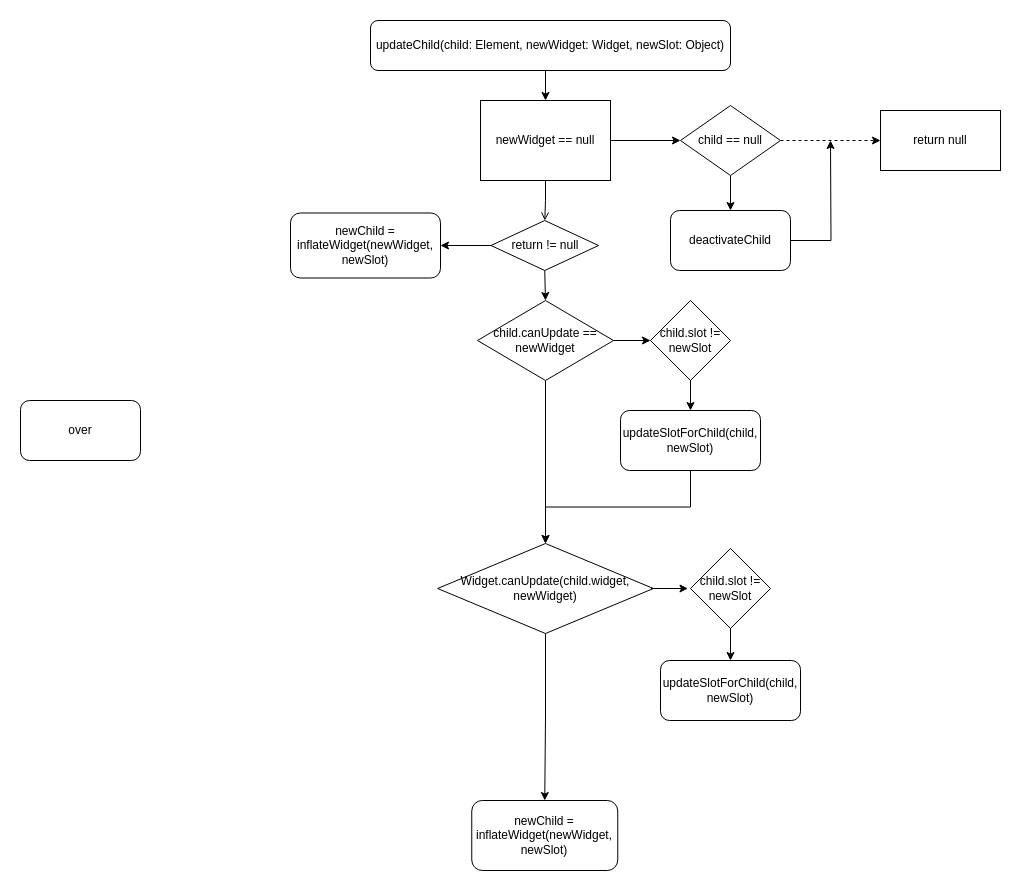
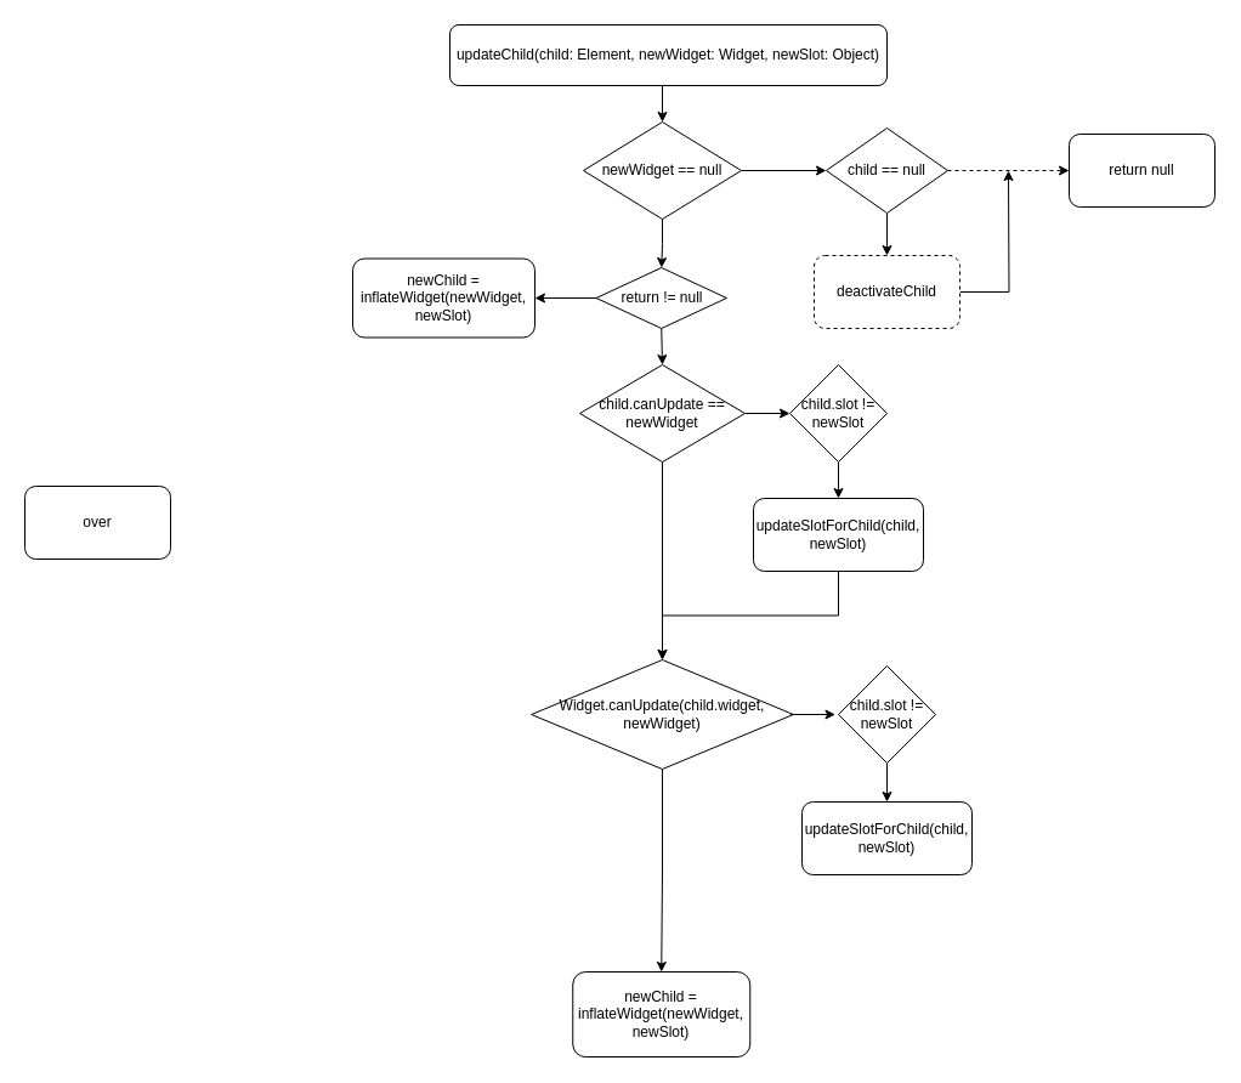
  <mxCell id="0" />
  <mxCell id="1" parent="0" />
  <mxCell id="2" style="edgeStyle=orthogonalEdgeStyle;rounded=0;orthogonalLoop=1;jettySize=auto;html=1;exitX=0.5;exitY=1;exitDx=0;exitDy=0;entryX=0.5;entryY=0;entryDx=0;entryDy=0;" edge="1" parent="1" source="3" target="6"><mxGeometry relative="1" as="geometry" /></mxCell>
  <mxCell id="3" value="updateChild(child: Element, newWidget: Widget, newSlot: Object)" style="rounded=1;whiteSpace=wrap;html=1;" vertex="1" parent="1"><mxGeometry x="370" y="20" width="360" height="50" as="geometry" /></mxCell>
  <mxCell id="4" style="edgeStyle=orthogonalEdgeStyle;rounded=0;orthogonalLoop=1;jettySize=auto;html=1;exitX=1;exitY=0.5;exitDx=0;exitDy=0;entryX=0;entryY=0.5;entryDx=0;entryDy=0;" edge="1" parent="1" source="6" target="9"><mxGeometry relative="1" as="geometry" /></mxCell>
- <mxCell id="5" style="edgeStyle=orthogonalEdgeStyle;rounded=0;orthogonalLoop=1;jettySize=auto;html=1;exitX=0.5;exitY=1;exitDx=0;exitDy=0;endArrow=open;" edge="1" parent="1" source="6" target="15"><mxGeometry relative="1" as="geometry" /></mxCell>
- <mxCell id="6" value="newWidget == null" style="whiteSpace=wrap;html=1;rounded=0;" vertex="1" parent="1"><mxGeometry x="480" y="100" width="130" height="80" as="geometry" /></mxCell>
+ <mxCell id="5" style="edgeStyle=orthogonalEdgeStyle;rounded=0;orthogonalLoop=1;jettySize=auto;html=1;exitX=0.5;exitY=1;exitDx=0;exitDy=0;" edge="1" parent="1" source="6" target="15"><mxGeometry relative="1" as="geometry" /></mxCell>
+ <mxCell id="6" value="newWidget == null" style="rhombus;whiteSpace=wrap;html=1;" vertex="1" parent="1"><mxGeometry x="480" y="100" width="130" height="80" as="geometry" /></mxCell>
  <mxCell id="7" style="edgeStyle=orthogonalEdgeStyle;rounded=0;orthogonalLoop=1;jettySize=auto;html=1;exitX=0.5;exitY=1;exitDx=0;exitDy=0;entryX=0.5;entryY=0;entryDx=0;entryDy=0;" edge="1" parent="1" source="9" target="11"><mxGeometry relative="1" as="geometry" /></mxCell>
  <mxCell id="8" style="edgeStyle=orthogonalEdgeStyle;rounded=0;orthogonalLoop=1;jettySize=auto;html=1;exitX=1;exitY=0.5;exitDx=0;exitDy=0;entryX=0;entryY=0.5;entryDx=0;entryDy=0;dashed=1;" edge="1" parent="1" source="9" target="12"><mxGeometry relative="1" as="geometry" /></mxCell>
  <mxCell id="9" value="child == null" style="rhombus;whiteSpace=wrap;html=1;" vertex="1" parent="1"><mxGeometry x="680" y="105" width="100" height="70" as="geometry" /></mxCell>
  <mxCell id="10" style="edgeStyle=orthogonalEdgeStyle;rounded=0;orthogonalLoop=1;jettySize=auto;html=1;exitX=1;exitY=0.5;exitDx=0;exitDy=0;" edge="1" parent="1" source="11"><mxGeometry relative="1" as="geometry"><mxPoint x="830" y="140" as="targetPoint" /></mxGeometry></mxCell>
- <mxCell id="11" value="deactivateChild" style="rounded=1;whiteSpace=wrap;html=1;" vertex="1" parent="1"><mxGeometry x="670" y="210" width="120" height="60" as="geometry" /></mxCell>
- <mxCell id="12" value="return null" style="whiteSpace=wrap;html=1;rounded=0;" vertex="1" parent="1"><mxGeometry x="880" y="110" width="120" height="60" as="geometry" /></mxCell>
+ <mxCell id="11" value="deactivateChild" style="rounded=1;whiteSpace=wrap;html=1;dashed=1;" vertex="1" parent="1"><mxGeometry x="670" y="210" width="120" height="60" as="geometry" /></mxCell>
+ <mxCell id="12" value="return null" style="rounded=1;whiteSpace=wrap;html=1;" vertex="1" parent="1"><mxGeometry x="880" y="110" width="120" height="60" as="geometry" /></mxCell>
  <mxCell id="13" style="edgeStyle=orthogonalEdgeStyle;rounded=0;orthogonalLoop=1;jettySize=auto;html=1;exitX=0;exitY=0.5;exitDx=0;exitDy=0;entryX=1;entryY=0.5;entryDx=0;entryDy=0;" edge="1" parent="1" source="15" target="16"><mxGeometry relative="1" as="geometry" /></mxCell>
  <mxCell id="14" style="edgeStyle=orthogonalEdgeStyle;rounded=0;orthogonalLoop=1;jettySize=auto;html=1;exitX=0.5;exitY=1;exitDx=0;exitDy=0;entryX=0.5;entryY=0;entryDx=0;entryDy=0;" edge="1" parent="1" source="15" target="19"><mxGeometry relative="1" as="geometry" /></mxCell>
  <mxCell id="15" value="return != null" style="rhombus;whiteSpace=wrap;html=1;" vertex="1" parent="1"><mxGeometry x="490.5" y="220" width="107.5" height="50" as="geometry" /></mxCell>
  <mxCell id="16" value="newChild = inflateWidget(newWidget, newSlot)" style="rounded=1;whiteSpace=wrap;html=1;" vertex="1" parent="1"><mxGeometry x="290" y="212.5" width="150" height="65" as="geometry" /></mxCell>
  <mxCell id="17" style="edgeStyle=orthogonalEdgeStyle;rounded=0;orthogonalLoop=1;jettySize=auto;html=1;exitX=1;exitY=0.5;exitDx=0;exitDy=0;entryX=0;entryY=0.5;entryDx=0;entryDy=0;" edge="1" parent="1" source="19" target="22"><mxGeometry relative="1" as="geometry" /></mxCell>
  <mxCell id="18" style="edgeStyle=orthogonalEdgeStyle;rounded=0;orthogonalLoop=1;jettySize=auto;html=1;exitX=0.5;exitY=1;exitDx=0;exitDy=0;entryX=0.5;entryY=0;entryDx=0;entryDy=0;" edge="1" parent="1" source="19" target="26"><mxGeometry relative="1" as="geometry" /></mxCell>
  <mxCell id="19" value="child.canUpdate == newWidget" style="rhombus;whiteSpace=wrap;html=1;" vertex="1" parent="1"><mxGeometry x="477" y="300" width="136" height="80" as="geometry" /></mxCell>
  <mxCell id="20" value="over" style="rounded=1;whiteSpace=wrap;html=1;" vertex="1" parent="1"><mxGeometry x="20" y="400" width="120" height="60" as="geometry" /></mxCell>
  <mxCell id="21" style="edgeStyle=orthogonalEdgeStyle;rounded=0;orthogonalLoop=1;jettySize=auto;html=1;exitX=0.5;exitY=1;exitDx=0;exitDy=0;entryX=0.5;entryY=0;entryDx=0;entryDy=0;" edge="1" parent="1" source="22" target="24"><mxGeometry relative="1" as="geometry" /></mxCell>
  <mxCell id="22" value="child.slot != newSlot" style="rhombus;whiteSpace=wrap;html=1;" vertex="1" parent="1"><mxGeometry x="650" y="300" width="80" height="80" as="geometry" /></mxCell>
  <mxCell id="23" style="edgeStyle=orthogonalEdgeStyle;rounded=0;orthogonalLoop=1;jettySize=auto;html=1;exitX=0.5;exitY=1;exitDx=0;exitDy=0;entryX=0.5;entryY=0;entryDx=0;entryDy=0;" edge="1" parent="1" source="24" target="26"><mxGeometry relative="1" as="geometry" /></mxCell>
  <mxCell id="24" value="updateSlotForChild(child, newSlot)" style="rounded=1;whiteSpace=wrap;html=1;" vertex="1" parent="1"><mxGeometry x="620" y="410" width="140" height="60" as="geometry" /></mxCell>
  <mxCell id="25" style="edgeStyle=orthogonalEdgeStyle;rounded=0;orthogonalLoop=1;jettySize=auto;html=1;exitX=0.5;exitY=1;exitDx=0;exitDy=0;entryX=0.5;entryY=0;entryDx=0;entryDy=0;" edge="1" parent="1" source="26" target="28"><mxGeometry relative="1" as="geometry" /></mxCell>
  <mxCell id="26" value="Widget.canUpdate(child.widget, newWidget)" style="rhombus;whiteSpace=wrap;html=1;" vertex="1" parent="1"><mxGeometry x="437.13" y="543" width="215.75" height="90" as="geometry" /></mxCell>
  <mxCell id="27" style="edgeStyle=orthogonalEdgeStyle;rounded=0;orthogonalLoop=1;jettySize=auto;html=1;exitX=1;exitY=0.5;exitDx=0;exitDy=0;entryX=0;entryY=0.5;entryDx=0;entryDy=0;" edge="1" parent="1"><mxGeometry relative="1" as="geometry"><mxPoint x="650.5" y="588" as="sourcePoint" /><mxPoint x="687.5" y="588" as="targetPoint" /></mxGeometry></mxCell>
  <mxCell id="28" value="&lt;span&gt;newChild = inflateWidget(newWidget, newSlot)&lt;/span&gt;" style="rounded=1;whiteSpace=wrap;html=1;" vertex="1" parent="1"><mxGeometry x="471.25" y="800" width="146" height="70" as="geometry" /></mxCell>
  <mxCell id="29" style="edgeStyle=orthogonalEdgeStyle;rounded=0;orthogonalLoop=1;jettySize=auto;html=1;exitX=0.5;exitY=1;exitDx=0;exitDy=0;entryX=0.5;entryY=0;entryDx=0;entryDy=0;" edge="1" parent="1" source="30" target="31"><mxGeometry relative="1" as="geometry" /></mxCell>
  <mxCell id="30" value="child.slot != newSlot" style="rhombus;whiteSpace=wrap;html=1;" vertex="1" parent="1"><mxGeometry x="690" y="548" width="80" height="80" as="geometry" /></mxCell>
  <mxCell id="31" value="updateSlotForChild(child, newSlot)" style="rounded=1;whiteSpace=wrap;html=1;" vertex="1" parent="1"><mxGeometry x="660" y="660" width="140" height="60" as="geometry" /></mxCell>
